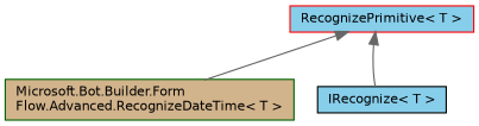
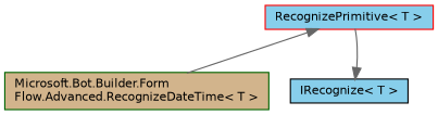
  digraph {
    node [fillcolor=skyblue fontname=Helvetica fontsize=10 shape=record style=filled]
    edge [color=gray40 dir=back fontname=Helvetica fontsize=10 labelfontname=Helvetica labelfontsize=10 style=solid]
    n1 [color=darkgreen fillcolor=tan fontcolor=black height=0.2 label="Microsoft.Bot.Builder.Form\lFlow.Advanced.RecognizeDateTime\< T \>" width=0.4]
    n2 [color=red height=0.2 label="RecognizePrimitive\< T \>" width=0.4]
    n3 [color=black height=0.2 label="IRecognize\< T \>" width=0.4]
    n2 -> n1
-   n2 -> n3
+   n3 -> n2
  }
